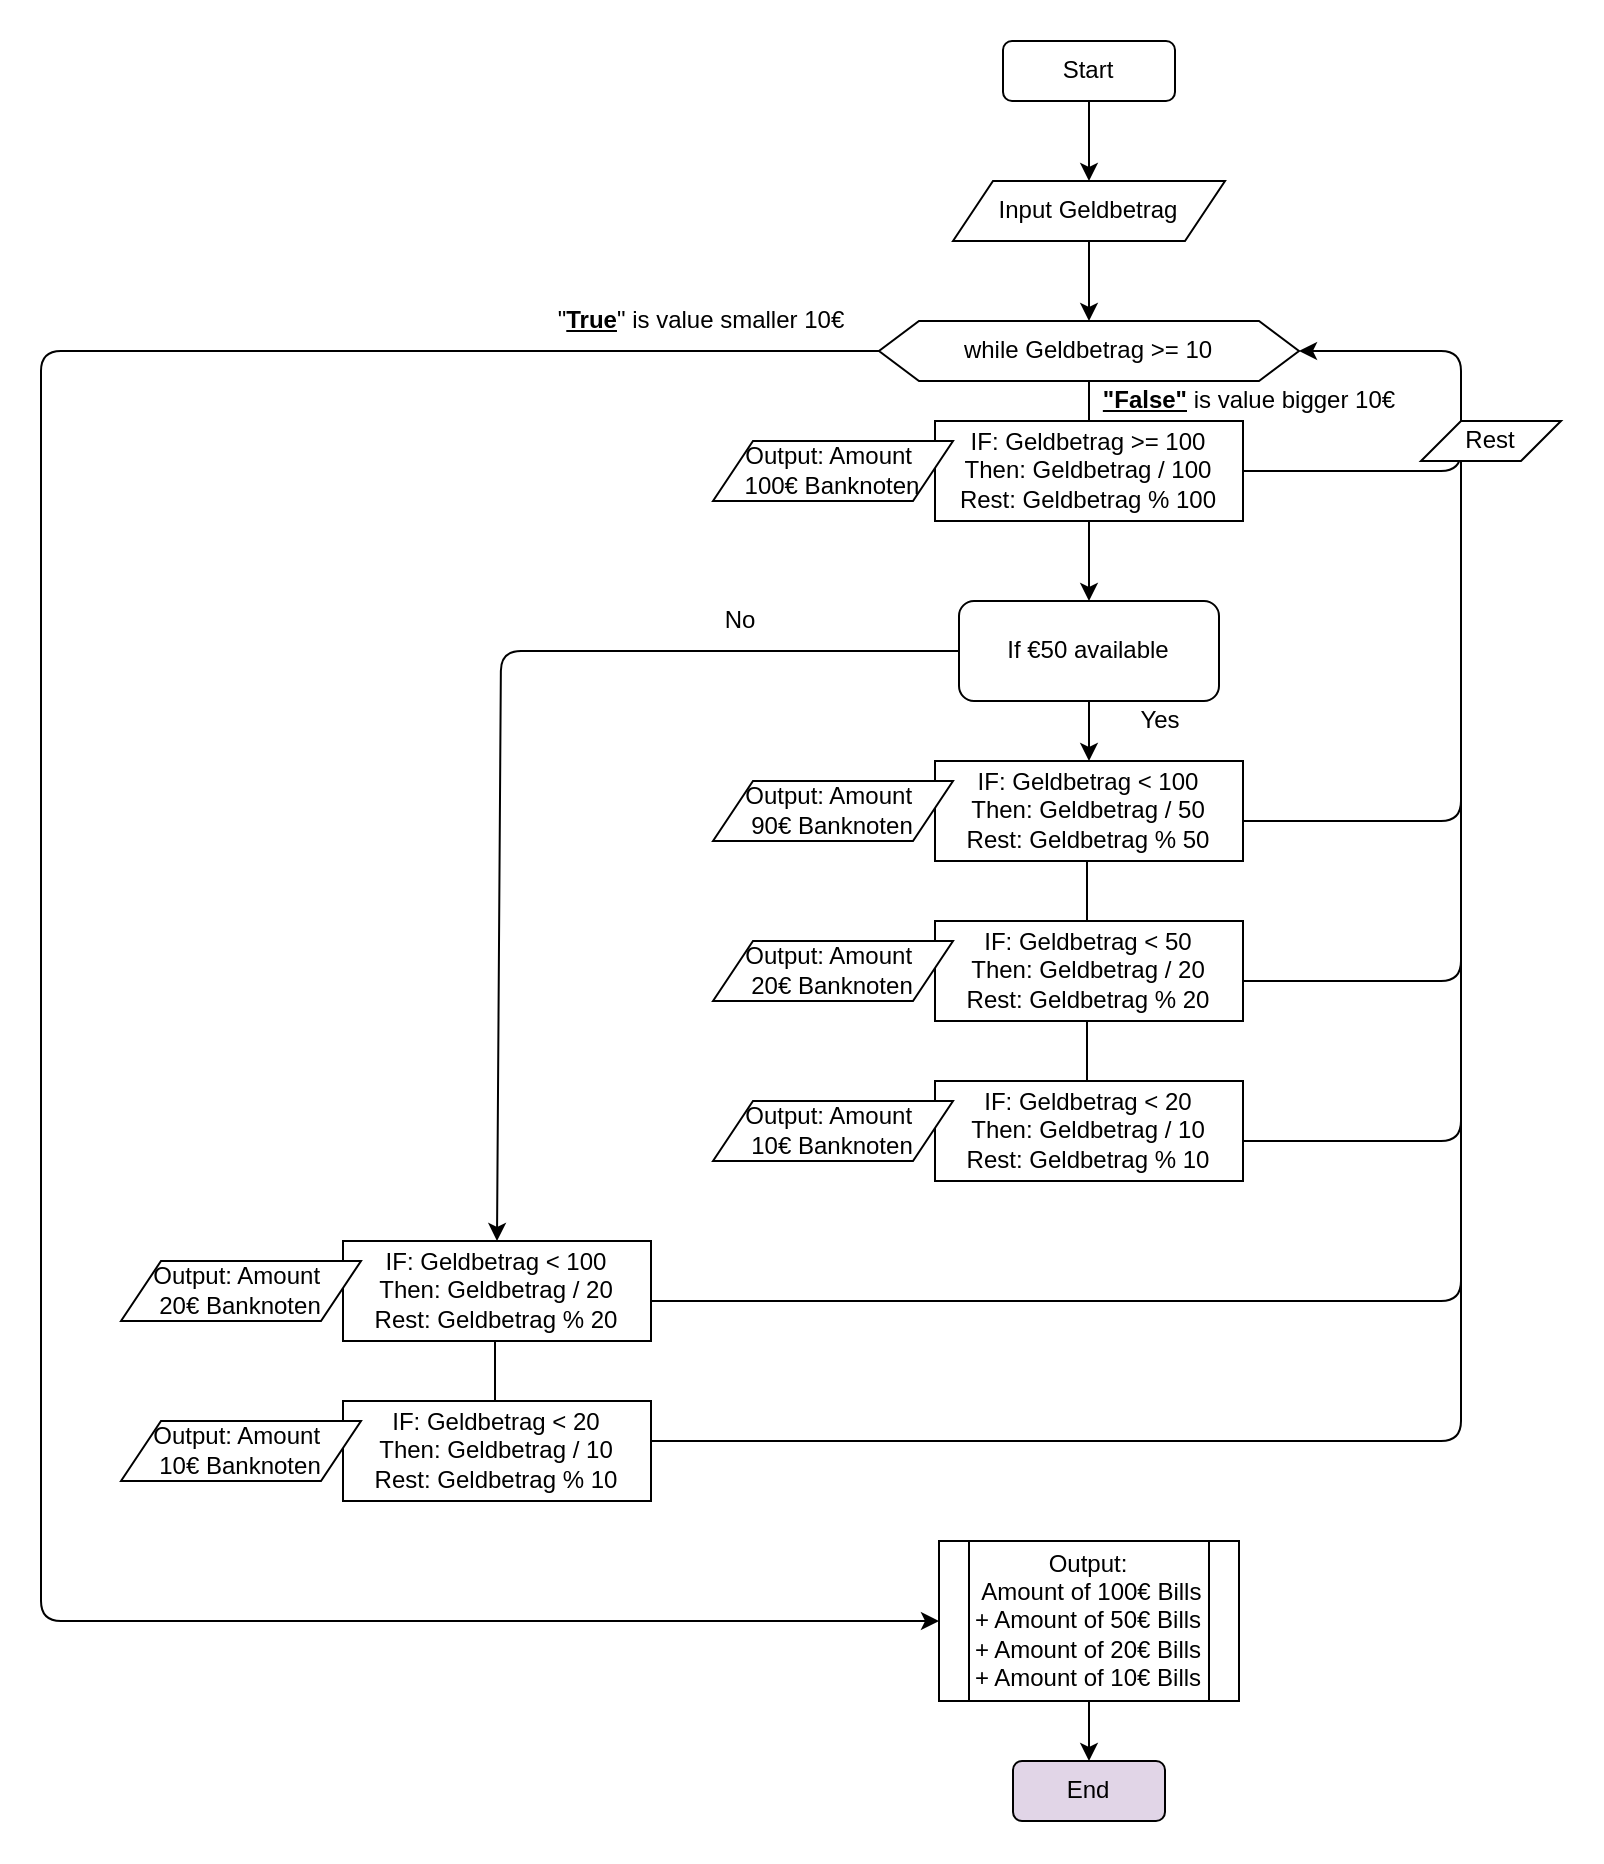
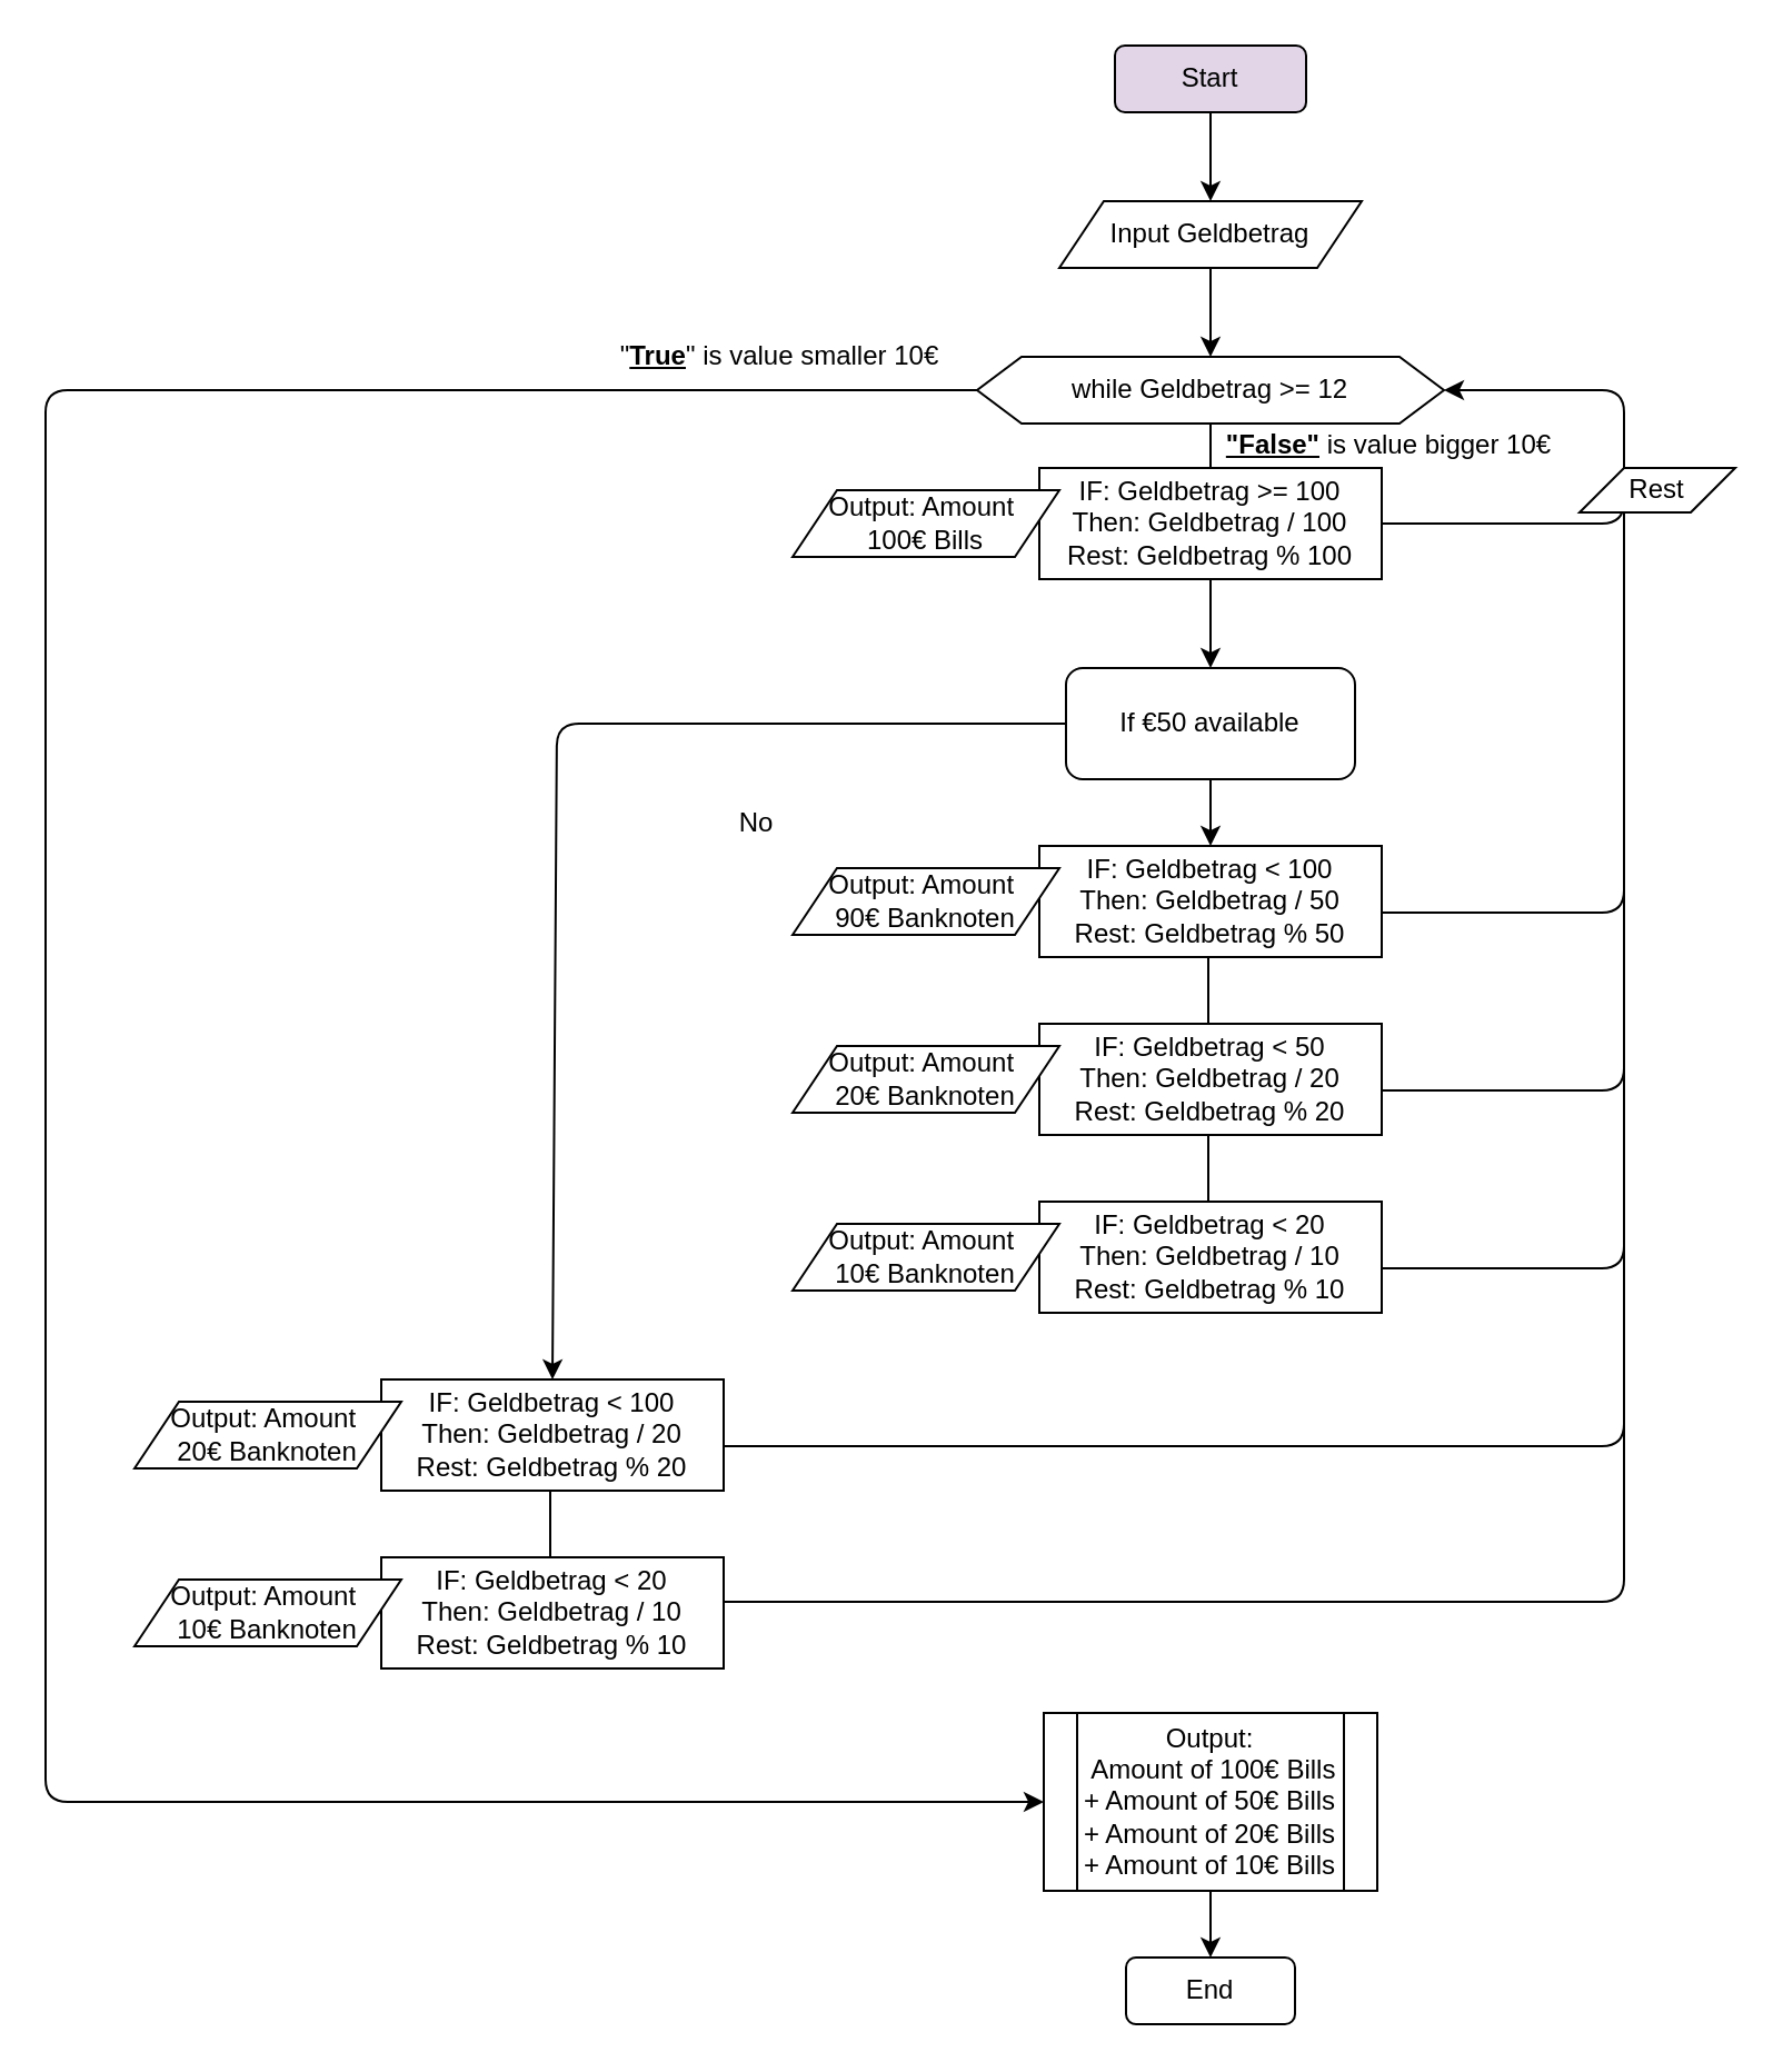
  <mxCell id="0" />
  <mxCell id="1" parent="0" />
- <mxCell id="2" value="Start" style="rounded=1;whiteSpace=wrap;html=1;" parent="1" vertex="1"><mxGeometry x="501" y="20" width="86" height="30" as="geometry" /></mxCell>
+ <mxCell id="2" value="Start" style="rounded=1;whiteSpace=wrap;html=1;fillColor=#e1d5e7;" parent="1" vertex="1"><mxGeometry x="501" y="20" width="86" height="30" as="geometry" /></mxCell>
  <mxCell id="3" value="" style="endArrow=classic;html=1;exitX=0.5;exitY=1;exitDx=0;exitDy=0;" parent="1" edge="1"><mxGeometry width="50" height="50" relative="1" as="geometry"><mxPoint x="544" y="50" as="sourcePoint" /><mxPoint x="544" y="90" as="targetPoint" /><Array as="points"><mxPoint x="544" y="70" /></Array></mxGeometry></mxCell>
  <mxCell id="4" value="Input Geldbetrag" style="shape=parallelogram;perimeter=parallelogramPerimeter;whiteSpace=wrap;html=1;fixedSize=1;" parent="1" vertex="1"><mxGeometry x="476" y="90" width="136" height="30" as="geometry" /></mxCell>
  <mxCell id="5" value="" style="endArrow=classic;html=1;exitX=0.5;exitY=1;exitDx=0;exitDy=0;" parent="1" edge="1"><mxGeometry width="50" height="50" relative="1" as="geometry"><mxPoint x="544" y="120" as="sourcePoint" /><mxPoint x="544" y="160" as="targetPoint" /><Array as="points"><mxPoint x="544" y="140" /></Array></mxGeometry></mxCell>
- <mxCell id="6" value="while Geldbetrag &amp;gt;= 10" style="shape=hexagon;perimeter=hexagonPerimeter2;whiteSpace=wrap;html=1;fixedSize=1;" parent="1" vertex="1"><mxGeometry x="439" y="160" width="210" height="30" as="geometry" /></mxCell>
+ <mxCell id="6" value="while Geldbetrag &amp;gt;= 12" style="shape=hexagon;perimeter=hexagonPerimeter2;whiteSpace=wrap;html=1;fixedSize=1;" parent="1" vertex="1"><mxGeometry x="439" y="160" width="210" height="30" as="geometry" /></mxCell>
  <mxCell id="7" value="" style="endArrow=none;html=1;entryX=0.5;entryY=1;entryDx=0;entryDy=0;" parent="1" target="6" edge="1"><mxGeometry width="50" height="50" relative="1" as="geometry"><mxPoint x="544" y="210" as="sourcePoint" /><mxPoint x="540" y="250" as="targetPoint" /></mxGeometry></mxCell>
  <mxCell id="8" value="IF: Geldbetrag &amp;gt;= 100&lt;br&gt;Then: Geldbetrag / 100&lt;br&gt;Rest: Geldbetrag % 100" style="rounded=0;whiteSpace=wrap;html=1;" parent="1" vertex="1"><mxGeometry x="467" y="210" width="154" height="50" as="geometry" /></mxCell>
  <mxCell id="9" style="edgeStyle=orthogonalEdgeStyle;rounded=0;orthogonalLoop=1;jettySize=auto;html=1;exitX=0.5;exitY=1;exitDx=0;exitDy=0;" parent="1" source="8" target="8" edge="1"><mxGeometry relative="1" as="geometry" /></mxCell>
- <mxCell id="10" value="Output: Amount&amp;nbsp;&lt;br&gt;100€ Banknoten" style="shape=parallelogram;perimeter=parallelogramPerimeter;whiteSpace=wrap;html=1;fixedSize=1;" parent="1" vertex="1"><mxGeometry x="356" y="220" width="120" height="30" as="geometry" /></mxCell>
+ <mxCell id="10" value="Output: Amount&amp;nbsp;&lt;br&gt;100€ Bills" style="shape=parallelogram;perimeter=parallelogramPerimeter;whiteSpace=wrap;html=1;fixedSize=1;" parent="1" vertex="1"><mxGeometry x="356" y="220" width="120" height="30" as="geometry" /></mxCell>
  <mxCell id="11" value="" style="endArrow=classic;html=1;exitX=1;exitY=0.5;exitDx=0;exitDy=0;entryX=1;entryY=0.5;entryDx=0;entryDy=0;" parent="1" source="8" target="6" edge="1"><mxGeometry width="50" height="50" relative="1" as="geometry"><mxPoint x="620" y="280" as="sourcePoint" /><mxPoint x="730" y="160" as="targetPoint" /><Array as="points"><mxPoint x="730" y="235" /><mxPoint x="730" y="175" /></Array></mxGeometry></mxCell>
  <mxCell id="12" value="Rest" style="shape=parallelogram;perimeter=parallelogramPerimeter;whiteSpace=wrap;html=1;fixedSize=1;" parent="1" vertex="1"><mxGeometry x="710" y="210" width="70" height="20" as="geometry" /></mxCell>
  <mxCell id="13" value="IF: Geldbetrag &amp;lt; 100&lt;br&gt;Then: Geldbetrag / 50&lt;br&gt;Rest: Geldbetrag % 50" style="rounded=0;whiteSpace=wrap;html=1;" parent="1" vertex="1"><mxGeometry x="467" y="380" width="154" height="50" as="geometry" /></mxCell>
  <mxCell id="14" value="" style="endArrow=none;html=1;entryX=0.5;entryY=1;entryDx=0;entryDy=0;" parent="1" edge="1"><mxGeometry width="50" height="50" relative="1" as="geometry"><mxPoint x="543" y="460" as="sourcePoint" /><mxPoint x="543" y="430" as="targetPoint" /></mxGeometry></mxCell>
  <mxCell id="15" value="Output: Amount&amp;nbsp;&lt;br&gt;90€ Banknoten" style="shape=parallelogram;perimeter=parallelogramPerimeter;whiteSpace=wrap;html=1;fixedSize=1;" parent="1" vertex="1"><mxGeometry x="356" y="390" width="120" height="30" as="geometry" /></mxCell>
  <mxCell id="16" value="IF: Geldbetrag &amp;lt; 50&lt;br&gt;Then: Geldbetrag / 20&lt;br&gt;Rest: Geldbetrag % 20" style="rounded=0;whiteSpace=wrap;html=1;" parent="1" vertex="1"><mxGeometry x="467" y="460" width="154" height="50" as="geometry" /></mxCell>
  <mxCell id="17" value="" style="endArrow=none;html=1;entryX=0.5;entryY=1;entryDx=0;entryDy=0;" parent="1" edge="1"><mxGeometry width="50" height="50" relative="1" as="geometry"><mxPoint x="543" y="540" as="sourcePoint" /><mxPoint x="543" y="510" as="targetPoint" /></mxGeometry></mxCell>
  <mxCell id="18" value="Output: Amount&amp;nbsp;&lt;br&gt;20€ Banknoten" style="shape=parallelogram;perimeter=parallelogramPerimeter;whiteSpace=wrap;html=1;fixedSize=1;" parent="1" vertex="1"><mxGeometry x="356" y="470" width="120" height="30" as="geometry" /></mxCell>
  <mxCell id="19" value="IF: Geldbetrag &amp;lt; 20&lt;br&gt;Then: Geldbetrag / 10&lt;br&gt;Rest: Geldbetrag % 10" style="rounded=0;whiteSpace=wrap;html=1;" parent="1" vertex="1"><mxGeometry x="467" y="540" width="154" height="50" as="geometry" /></mxCell>
  <mxCell id="20" value="Output: Amount&amp;nbsp;&lt;br&gt;10€ Banknoten" style="shape=parallelogram;perimeter=parallelogramPerimeter;whiteSpace=wrap;html=1;fixedSize=1;" parent="1" vertex="1"><mxGeometry x="356" y="550" width="120" height="30" as="geometry" /></mxCell>
  <mxCell id="21" value="" style="endArrow=none;html=1;" parent="1" edge="1"><mxGeometry width="50" height="50" relative="1" as="geometry"><mxPoint x="621" y="410" as="sourcePoint" /><mxPoint x="730" y="230" as="targetPoint" /><Array as="points"><mxPoint x="730" y="410" /></Array></mxGeometry></mxCell>
  <mxCell id="22" value="" style="endArrow=none;html=1;" parent="1" edge="1"><mxGeometry width="50" height="50" relative="1" as="geometry"><mxPoint x="621" y="490" as="sourcePoint" /><mxPoint x="730" y="400" as="targetPoint" /><Array as="points"><mxPoint x="730" y="490" /></Array></mxGeometry></mxCell>
  <mxCell id="23" value="" style="endArrow=none;html=1;" parent="1" edge="1"><mxGeometry width="50" height="50" relative="1" as="geometry"><mxPoint x="621" y="570" as="sourcePoint" /><mxPoint x="730" y="480" as="targetPoint" /><Array as="points"><mxPoint x="730" y="570" /></Array></mxGeometry></mxCell>
  <mxCell id="24" value="" style="endArrow=classic;html=1;exitX=0;exitY=0.5;exitDx=0;exitDy=0;entryX=0;entryY=0.5;entryDx=0;entryDy=0;" parent="1" source="6" target="25" edge="1"><mxGeometry width="50" height="50" relative="1" as="geometry"><mxPoint x="349" y="174.76" as="sourcePoint" /><mxPoint x="460" y="630" as="targetPoint" /><Array as="points"><mxPoint x="20" y="175" /><mxPoint x="20" y="810" /></Array></mxGeometry></mxCell>
  <mxCell id="25" value="Output: &lt;br&gt;&amp;nbsp;Amount of 100€ Bills&lt;br&gt;+ Amount of 50€ Bills&lt;br&gt;+ Amount of 20€ Bills&lt;br&gt;+ Amount of 10€ Bills" style="shape=process;whiteSpace=wrap;html=1;backgroundOutline=1;" parent="1" vertex="1"><mxGeometry x="469" y="770" width="150" height="80" as="geometry" /></mxCell>
  <mxCell id="26" value="&lt;b&gt;&lt;u&gt;&quot;False&quot;&lt;/u&gt;&lt;/b&gt; is value bigger 10€" style="text;html=1;align=center;verticalAlign=middle;resizable=0;points=[];autosize=1;" parent="1" vertex="1"><mxGeometry x="544" y="190" width="160" height="20" as="geometry" /></mxCell>
  <mxCell id="27" value="&quot;&lt;b&gt;&lt;u&gt;True&lt;/u&gt;&lt;/b&gt;&quot; is value smaller 10€" style="text;html=1;align=center;verticalAlign=middle;resizable=0;points=[];autosize=1;" parent="1" vertex="1"><mxGeometry x="270" y="150" width="160" height="20" as="geometry" /></mxCell>
  <mxCell id="28" value="" style="endArrow=classic;html=1;exitX=0.5;exitY=1;exitDx=0;exitDy=0;" parent="1" source="25" edge="1"><mxGeometry width="50" height="50" relative="1" as="geometry"><mxPoint x="544" y="870" as="sourcePoint" /><mxPoint x="544" y="880" as="targetPoint" /></mxGeometry></mxCell>
- <mxCell id="29" value="End" style="rounded=1;whiteSpace=wrap;html=1;fillColor=#e1d5e7;" parent="1" vertex="1"><mxGeometry x="506" y="880" width="76" height="30" as="geometry" /></mxCell>
+ <mxCell id="29" value="End" style="rounded=1;whiteSpace=wrap;html=1;" parent="1" vertex="1"><mxGeometry x="506" y="880" width="76" height="30" as="geometry" /></mxCell>
  <mxCell id="30" value="If €50&amp;nbsp;available" style="whiteSpace=wrap;html=1;rounded=1;" parent="1" vertex="1"><mxGeometry x="479" y="300" width="130" height="50" as="geometry" /></mxCell>
  <mxCell id="31" value="" style="endArrow=classic;html=1;exitX=0.5;exitY=1;exitDx=0;exitDy=0;entryX=0.5;entryY=0;entryDx=0;entryDy=0;" parent="1" source="8" target="30" edge="1"><mxGeometry width="50" height="50" relative="1" as="geometry"><mxPoint x="520" y="380" as="sourcePoint" /><mxPoint x="570" y="330" as="targetPoint" /></mxGeometry></mxCell>
- <mxCell id="32" value="Yes" style="text;html=1;strokeColor=none;fillColor=none;align=center;verticalAlign=middle;whiteSpace=wrap;rounded=0;" parent="1" vertex="1"><mxGeometry x="560" y="350" width="40" height="20" as="geometry" /></mxCell>
  <mxCell id="33" value="" style="endArrow=classic;html=1;exitX=0.5;exitY=1;exitDx=0;exitDy=0;entryX=0.5;entryY=0;entryDx=0;entryDy=0;" parent="1" source="30" target="13" edge="1"><mxGeometry width="50" height="50" relative="1" as="geometry"><mxPoint x="520" y="430" as="sourcePoint" /><mxPoint x="570" y="380" as="targetPoint" /></mxGeometry></mxCell>
  <mxCell id="34" value="" style="endArrow=classic;html=1;exitX=0;exitY=0.5;exitDx=0;exitDy=0;entryX=0.5;entryY=0;entryDx=0;entryDy=0;" parent="1" source="30" target="36" edge="1"><mxGeometry width="50" height="50" relative="1" as="geometry"><mxPoint x="520" y="430" as="sourcePoint" /><mxPoint x="250" y="600" as="targetPoint" /><Array as="points"><mxPoint x="250" y="325" /></Array></mxGeometry></mxCell>
- <mxCell id="35" value="No" style="text;html=1;strokeColor=none;fillColor=none;align=center;verticalAlign=middle;whiteSpace=wrap;rounded=0;" parent="1" vertex="1"><mxGeometry x="350" y="300" width="40" height="20" as="geometry" /></mxCell>
+ <mxCell id="35" value="No" style="text;html=1;strokeColor=none;fillColor=none;align=center;verticalAlign=middle;whiteSpace=wrap;rounded=0;" parent="1" vertex="1"><mxGeometry x="320" y="360" width="40" height="20" as="geometry" /></mxCell>
  <mxCell id="36" value="IF: Geldbetrag &amp;lt; 100&lt;br&gt;Then: Geldbetrag / 20&lt;br&gt;Rest: Geldbetrag % 20" style="rounded=0;whiteSpace=wrap;html=1;" parent="1" vertex="1"><mxGeometry x="171" y="620" width="154" height="50" as="geometry" /></mxCell>
  <mxCell id="37" value="" style="endArrow=none;html=1;entryX=0.5;entryY=1;entryDx=0;entryDy=0;" parent="1" edge="1"><mxGeometry width="50" height="50" relative="1" as="geometry"><mxPoint x="247" y="700" as="sourcePoint" /><mxPoint x="247" y="670" as="targetPoint" /></mxGeometry></mxCell>
  <mxCell id="38" value="Output: Amount&amp;nbsp;&lt;br&gt;20€ Banknoten" style="shape=parallelogram;perimeter=parallelogramPerimeter;whiteSpace=wrap;html=1;fixedSize=1;" parent="1" vertex="1"><mxGeometry x="60" y="630" width="120" height="30" as="geometry" /></mxCell>
  <mxCell id="39" value="IF: Geldbetrag &amp;lt; 20&lt;br&gt;Then: Geldbetrag / 10&lt;br&gt;Rest: Geldbetrag % 10" style="rounded=0;whiteSpace=wrap;html=1;" parent="1" vertex="1"><mxGeometry x="171" y="700" width="154" height="50" as="geometry" /></mxCell>
  <mxCell id="40" value="Output: Amount&amp;nbsp;&lt;br&gt;10€ Banknoten" style="shape=parallelogram;perimeter=parallelogramPerimeter;whiteSpace=wrap;html=1;fixedSize=1;" parent="1" vertex="1"><mxGeometry x="60" y="710" width="120" height="30" as="geometry" /></mxCell>
  <mxCell id="41" value="" style="endArrow=none;html=1;" parent="1" edge="1"><mxGeometry width="50" height="50" relative="1" as="geometry"><mxPoint x="325" y="650" as="sourcePoint" /><mxPoint x="730" y="560" as="targetPoint" /><Array as="points"><mxPoint x="730" y="650" /></Array></mxGeometry></mxCell>
  <mxCell id="42" value="" style="endArrow=none;html=1;" parent="1" edge="1"><mxGeometry width="50" height="50" relative="1" as="geometry"><mxPoint x="325" y="720" as="sourcePoint" /><mxPoint x="730" y="640" as="targetPoint" /><Array as="points"><mxPoint x="730" y="720" /></Array></mxGeometry></mxCell>
